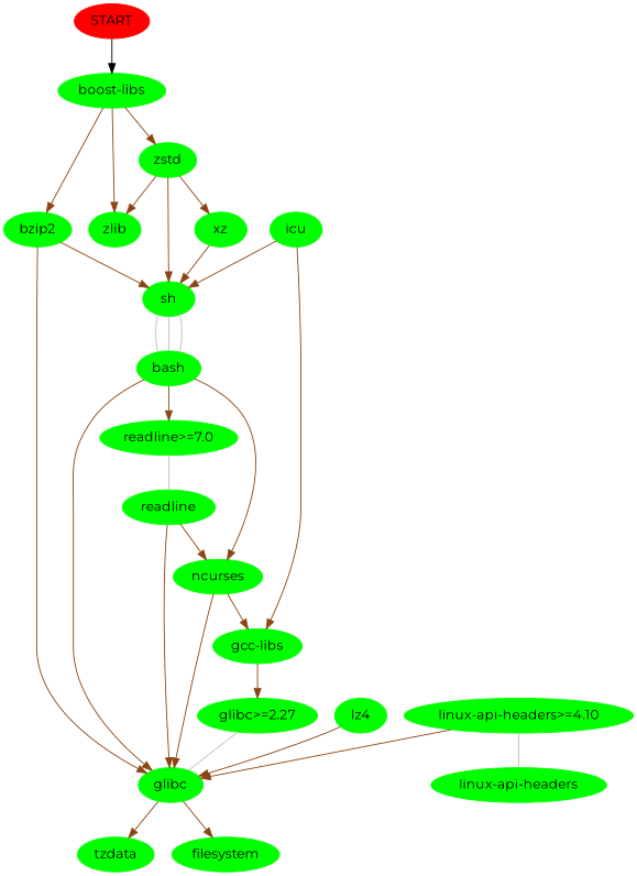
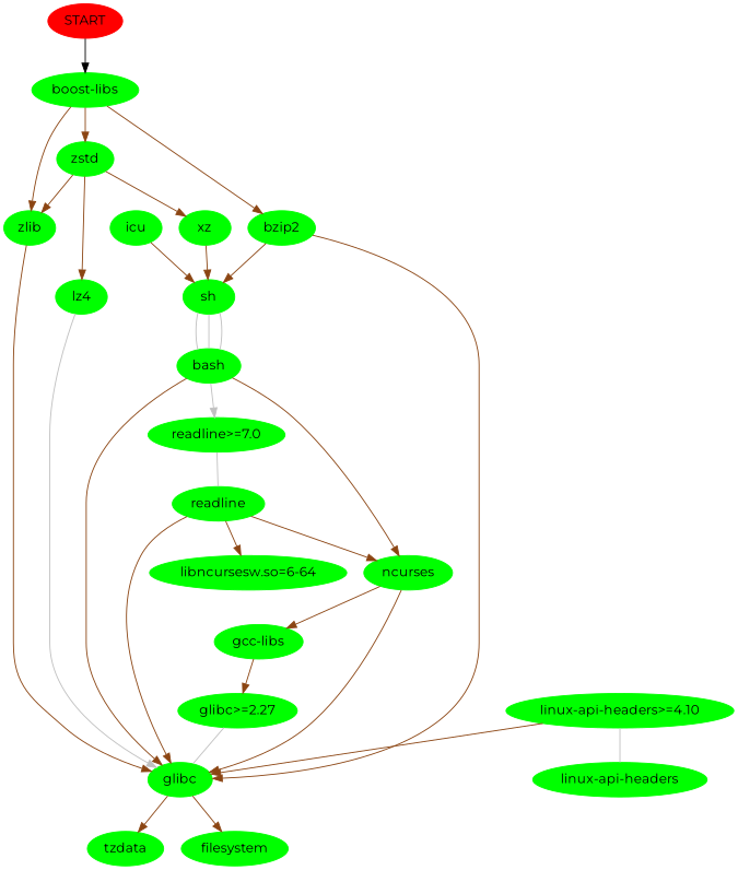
  digraph {
    fontname=Montserrat
    node [color=green fontname=Montserrat style=filled]
    edge [fontname=Montserrat color=chocolate4]
    START [color=red]
    "boost-libs"
    bzip2
    zlib
    zstd
    glibc
    sh
    icu
    "gcc-libs"
    xz
    lz4
    tzdata
    filesystem
    bash
    "linux-api-headers>=4.10"
    "linux-api-headers"
    "readline>=7.0"
    ncurses
    readline
+   "libncursesw.so=6-64"
    "glibc>=2.27"
    START -> "boost-libs" [color=""]
    "boost-libs" -> bzip2
    "boost-libs" -> zlib
    "boost-libs" -> zstd
    bzip2 -> glibc
    bzip2 -> sh
+   zlib -> glibc
    zstd -> zlib
    zstd -> xz
-   zstd -> sh
+   zstd -> lz4
    glibc -> tzdata
    glibc -> filesystem
    sh -> bash [arrowhead=none color=grey]
    sh -> bash [arrowhead=none color=grey]
    sh -> bash [arrowhead=none color=grey]
    icu -> sh
-   icu -> "gcc-libs"
    "gcc-libs" -> "glibc>=2.27"
    xz -> sh
-   lz4 -> glibc
+   lz4 -> glibc [color=grey]
    bash -> glibc
-   bash -> "readline>=7.0"
+   bash -> "readline>=7.0" [color=grey]
    bash -> ncurses
    "linux-api-headers>=4.10" -> glibc
    "linux-api-headers>=4.10" -> "linux-api-headers" [arrowhead=none color=grey]
    "readline>=7.0" -> readline [arrowhead=none color=grey]
    ncurses -> glibc
    ncurses -> "gcc-libs"
    readline -> glibc
    readline -> ncurses
+   readline -> "libncursesw.so=6-64"
    "glibc>=2.27" -> glibc [arrowhead=none color=grey]
  }
